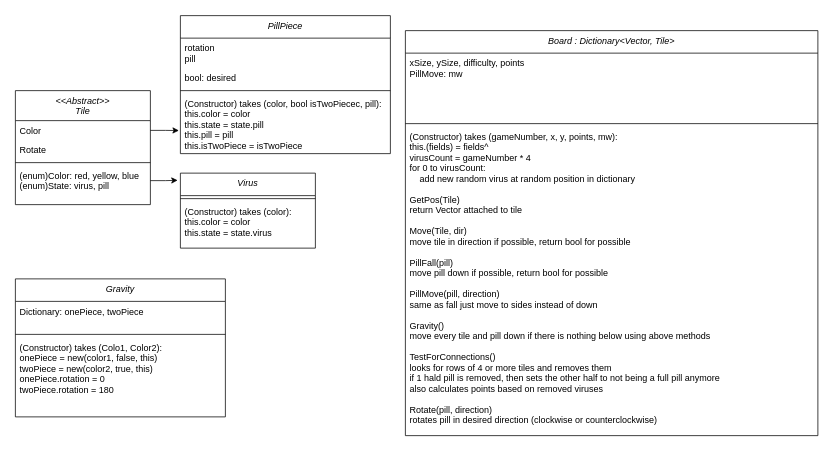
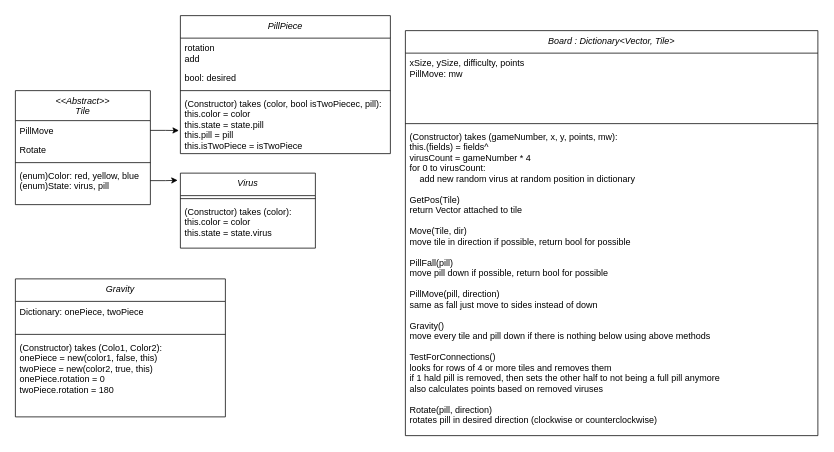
  <mxCell id="0" />
  <mxCell id="1" parent="0" />
  <mxCell id="2" value="&lt;&lt;Abstract&gt;&gt;&#10;Tile" style="swimlane;fontStyle=2;align=center;verticalAlign=top;childLayout=stackLayout;horizontal=1;startSize=40;horizontalStack=0;resizeParent=1;resizeLast=0;collapsible=1;marginBottom=0;rounded=0;shadow=0;strokeWidth=1;" parent="1" vertex="1"><mxGeometry x="20" y="120" width="180" height="152" as="geometry"><mxRectangle x="230" y="140" width="160" height="26" as="alternateBounds" /></mxGeometry></mxCell>
- <mxCell id="3" value="Color" style="text;align=left;verticalAlign=top;spacingLeft=4;spacingRight=4;overflow=hidden;rotatable=0;points=[[0,0.5],[1,0.5]];portConstraint=eastwest;" parent="2" vertex="1"><mxGeometry y="40" width="180" height="26" as="geometry" /></mxCell>
+ <mxCell id="3" value="PillMove" style="text;align=left;verticalAlign=top;spacingLeft=4;spacingRight=4;overflow=hidden;rotatable=0;points=[[0,0.5],[1,0.5]];portConstraint=eastwest;" parent="2" vertex="1"><mxGeometry y="40" width="180" height="26" as="geometry" /></mxCell>
  <mxCell id="4" value="Rotate" style="text;align=left;verticalAlign=top;spacingLeft=4;spacingRight=4;overflow=hidden;rotatable=0;points=[[0,0.5],[1,0.5]];portConstraint=eastwest;rounded=0;shadow=0;html=0;" parent="2" vertex="1"><mxGeometry y="66" width="180" height="26" as="geometry" /></mxCell>
  <mxCell id="5" value="" style="line;html=1;strokeWidth=1;align=left;verticalAlign=middle;spacingTop=-1;spacingLeft=3;spacingRight=3;rotatable=0;labelPosition=right;points=[];portConstraint=eastwest;" parent="2" vertex="1"><mxGeometry y="92" width="180" height="8" as="geometry" /></mxCell>
  <mxCell id="6" value="(enum)Color: red, yellow, blue&#10;(enum)State: virus, pill" style="text;align=left;verticalAlign=top;spacingLeft=4;spacingRight=4;overflow=hidden;rotatable=0;points=[[0,0.5],[1,0.5]];portConstraint=eastwest;" parent="2" vertex="1"><mxGeometry y="100" width="180" height="40" as="geometry" /></mxCell>
  <mxCell id="7" value="PillPiece" style="swimlane;fontStyle=2;align=center;verticalAlign=top;childLayout=stackLayout;horizontal=1;startSize=30;horizontalStack=0;resizeParent=1;resizeLast=0;collapsible=1;marginBottom=0;rounded=0;shadow=0;strokeWidth=1;" parent="1" vertex="1"><mxGeometry x="240" y="20" width="280" height="184" as="geometry"><mxRectangle x="230" y="140" width="160" height="26" as="alternateBounds" /></mxGeometry></mxCell>
- <mxCell id="8" value="rotation&#10;pill" style="text;align=left;verticalAlign=top;spacingLeft=4;spacingRight=4;overflow=hidden;rotatable=0;points=[[0,0.5],[1,0.5]];portConstraint=eastwest;" parent="7" vertex="1"><mxGeometry y="30" width="280" height="40" as="geometry" /></mxCell>
+ <mxCell id="8" value="rotation&#10;add" style="text;align=left;verticalAlign=top;spacingLeft=4;spacingRight=4;overflow=hidden;rotatable=0;points=[[0,0.5],[1,0.5]];portConstraint=eastwest;" parent="7" vertex="1"><mxGeometry y="30" width="280" height="40" as="geometry" /></mxCell>
  <mxCell id="9" value="bool: desired" style="text;align=left;verticalAlign=top;spacingLeft=4;spacingRight=4;overflow=hidden;rotatable=0;points=[[0,0.5],[1,0.5]];portConstraint=eastwest;rounded=0;shadow=0;html=0;" parent="7" vertex="1"><mxGeometry y="70" width="280" height="26" as="geometry" /></mxCell>
  <mxCell id="10" value="" style="line;html=1;strokeWidth=1;align=left;verticalAlign=middle;spacingTop=-1;spacingLeft=3;spacingRight=3;rotatable=0;labelPosition=right;points=[];portConstraint=eastwest;" parent="7" vertex="1"><mxGeometry y="96" width="280" height="8" as="geometry" /></mxCell>
  <mxCell id="11" value="(Constructor) takes (color, bool isTwoPiecec, pill):&#10;this.color = color&#10;this.state = state.pill&#10;this.pill = pill&#10;this.isTwoPiece = isTwoPiece" style="text;align=left;verticalAlign=top;spacingLeft=4;spacingRight=4;overflow=hidden;rotatable=0;points=[[0,0.5],[1,0.5]];portConstraint=eastwest;" parent="7" vertex="1"><mxGeometry y="104" width="280" height="80" as="geometry" /></mxCell>
  <mxCell id="12" value="Virus" style="swimlane;fontStyle=2;align=center;verticalAlign=top;childLayout=stackLayout;horizontal=1;startSize=30;horizontalStack=0;resizeParent=1;resizeLast=0;collapsible=1;marginBottom=0;rounded=0;shadow=0;strokeWidth=1;" parent="1" vertex="1"><mxGeometry x="240" y="230" width="180" height="100" as="geometry"><mxRectangle x="230" y="140" width="160" height="26" as="alternateBounds" /></mxGeometry></mxCell>
  <mxCell id="13" value="" style="line;html=1;strokeWidth=1;align=left;verticalAlign=middle;spacingTop=-1;spacingLeft=3;spacingRight=3;rotatable=0;labelPosition=right;points=[];portConstraint=eastwest;" parent="12" vertex="1"><mxGeometry y="30" width="180" height="8" as="geometry" /></mxCell>
  <mxCell id="14" value="(Constructor) takes (color):&#10;this.color = color&#10;this.state = state.virus" style="text;align=left;verticalAlign=top;spacingLeft=4;spacingRight=4;overflow=hidden;rotatable=0;points=[[0,0.5],[1,0.5]];portConstraint=eastwest;" parent="12" vertex="1"><mxGeometry y="38" width="180" height="60" as="geometry" /></mxCell>
  <mxCell id="15" style="edgeStyle=orthogonalEdgeStyle;rounded=0;orthogonalLoop=1;jettySize=auto;html=1;entryX=-0.02;entryY=0.096;entryDx=0;entryDy=0;entryPerimeter=0;" parent="1" source="6" target="12" edge="1"><mxGeometry relative="1" as="geometry" /></mxCell>
  <mxCell id="16" style="edgeStyle=orthogonalEdgeStyle;rounded=0;orthogonalLoop=1;jettySize=auto;html=1;entryX=-0.007;entryY=0.615;entryDx=0;entryDy=0;entryPerimeter=0;" parent="1" source="3" target="11" edge="1"><mxGeometry relative="1" as="geometry" /></mxCell>
  <mxCell id="17" value="Gravity" style="swimlane;fontStyle=2;align=center;verticalAlign=top;childLayout=stackLayout;horizontal=1;startSize=30;horizontalStack=0;resizeParent=1;resizeLast=0;collapsible=1;marginBottom=0;rounded=0;shadow=0;strokeWidth=1;" parent="1" vertex="1"><mxGeometry x="20" y="371" width="280" height="184" as="geometry"><mxRectangle x="230" y="140" width="160" height="26" as="alternateBounds" /></mxGeometry></mxCell>
  <mxCell id="18" value="Dictionary: onePiece, twoPiece" style="text;align=left;verticalAlign=top;spacingLeft=4;spacingRight=4;overflow=hidden;rotatable=0;points=[[0,0.5],[1,0.5]];portConstraint=eastwest;" parent="17" vertex="1"><mxGeometry y="30" width="280" height="40" as="geometry" /></mxCell>
  <mxCell id="19" value="" style="line;html=1;strokeWidth=1;align=left;verticalAlign=middle;spacingTop=-1;spacingLeft=3;spacingRight=3;rotatable=0;labelPosition=right;points=[];portConstraint=eastwest;" parent="17" vertex="1"><mxGeometry y="70" width="280" height="8" as="geometry" /></mxCell>
  <mxCell id="20" value="(Constructor) takes (Colo1, Color2):&#10;onePiece = new(color1, false, this)&#10;twoPiece = new(color2, true, this)&#10;onePiece.rotation = 0&#10;twoPiece.rotation = 180" style="text;align=left;verticalAlign=top;spacingLeft=4;spacingRight=4;overflow=hidden;rotatable=0;points=[[0,0.5],[1,0.5]];portConstraint=eastwest;" parent="17" vertex="1"><mxGeometry y="78" width="280" height="80" as="geometry" /></mxCell>
  <mxCell id="21" value="Board : Dictionary&lt;Vector, Tile&gt;" style="swimlane;fontStyle=2;align=center;verticalAlign=top;childLayout=stackLayout;horizontal=1;startSize=30;horizontalStack=0;resizeParent=1;resizeLast=0;collapsible=1;marginBottom=0;rounded=0;shadow=0;strokeWidth=1;" parent="1" vertex="1"><mxGeometry x="540" y="40" width="550" height="540" as="geometry"><mxRectangle x="230" y="140" width="160" height="26" as="alternateBounds" /></mxGeometry></mxCell>
  <mxCell id="22" value="xSize, ySize, difficulty, points&#10;PillMove: mw" style="text;align=left;verticalAlign=top;spacingLeft=4;spacingRight=4;overflow=hidden;rotatable=0;points=[[0,0.5],[1,0.5]];portConstraint=eastwest;" parent="21" vertex="1"><mxGeometry y="30" width="550" height="90" as="geometry" /></mxCell>
  <mxCell id="23" value="" style="line;html=1;strokeWidth=1;align=left;verticalAlign=middle;spacingTop=-1;spacingLeft=3;spacingRight=3;rotatable=0;labelPosition=right;points=[];portConstraint=eastwest;" parent="21" vertex="1"><mxGeometry y="120" width="550" height="8" as="geometry" /></mxCell>
  <mxCell id="24" value="(Constructor) takes (gameNumber, x, y, points, mw):&#10;this.(fields) = fields^&#10;virusCount = gameNumber * 4&#10;for 0 to virusCount:&#10;    add new random virus at random position in dictionary&#10;&#10;GetPos(Tile)&#10;return Vector attached to tile&#10;&#10;Move(Tile, dir)&#10;move tile in direction if possible, return bool for possible&#10;&#10;PillFall(pill)&#10;move pill down if possible, return bool for possible&#10;&#10;PillMove(pill, direction)&#10;same as fall just move to sides instead of down&#10;&#10;Gravity()&#10;move every tile and pill down if there is nothing below using above methods&#10;&#10;TestForConnections()&#10;looks for rows of 4 or more tiles and removes them&#10;if 1 hald pill is removed, then sets the other half to not being a full pill anymore&#10;also calculates points based on removed viruses&#10;&#10;Rotate(pill, direction)&#10;rotates pill in desired direction (clockwise or counterclockwise)&#10;" style="text;align=left;verticalAlign=top;spacingLeft=4;spacingRight=4;overflow=hidden;rotatable=0;points=[[0,0.5],[1,0.5]];portConstraint=eastwest;" parent="21" vertex="1"><mxGeometry y="128" width="550" height="412" as="geometry" /></mxCell>
